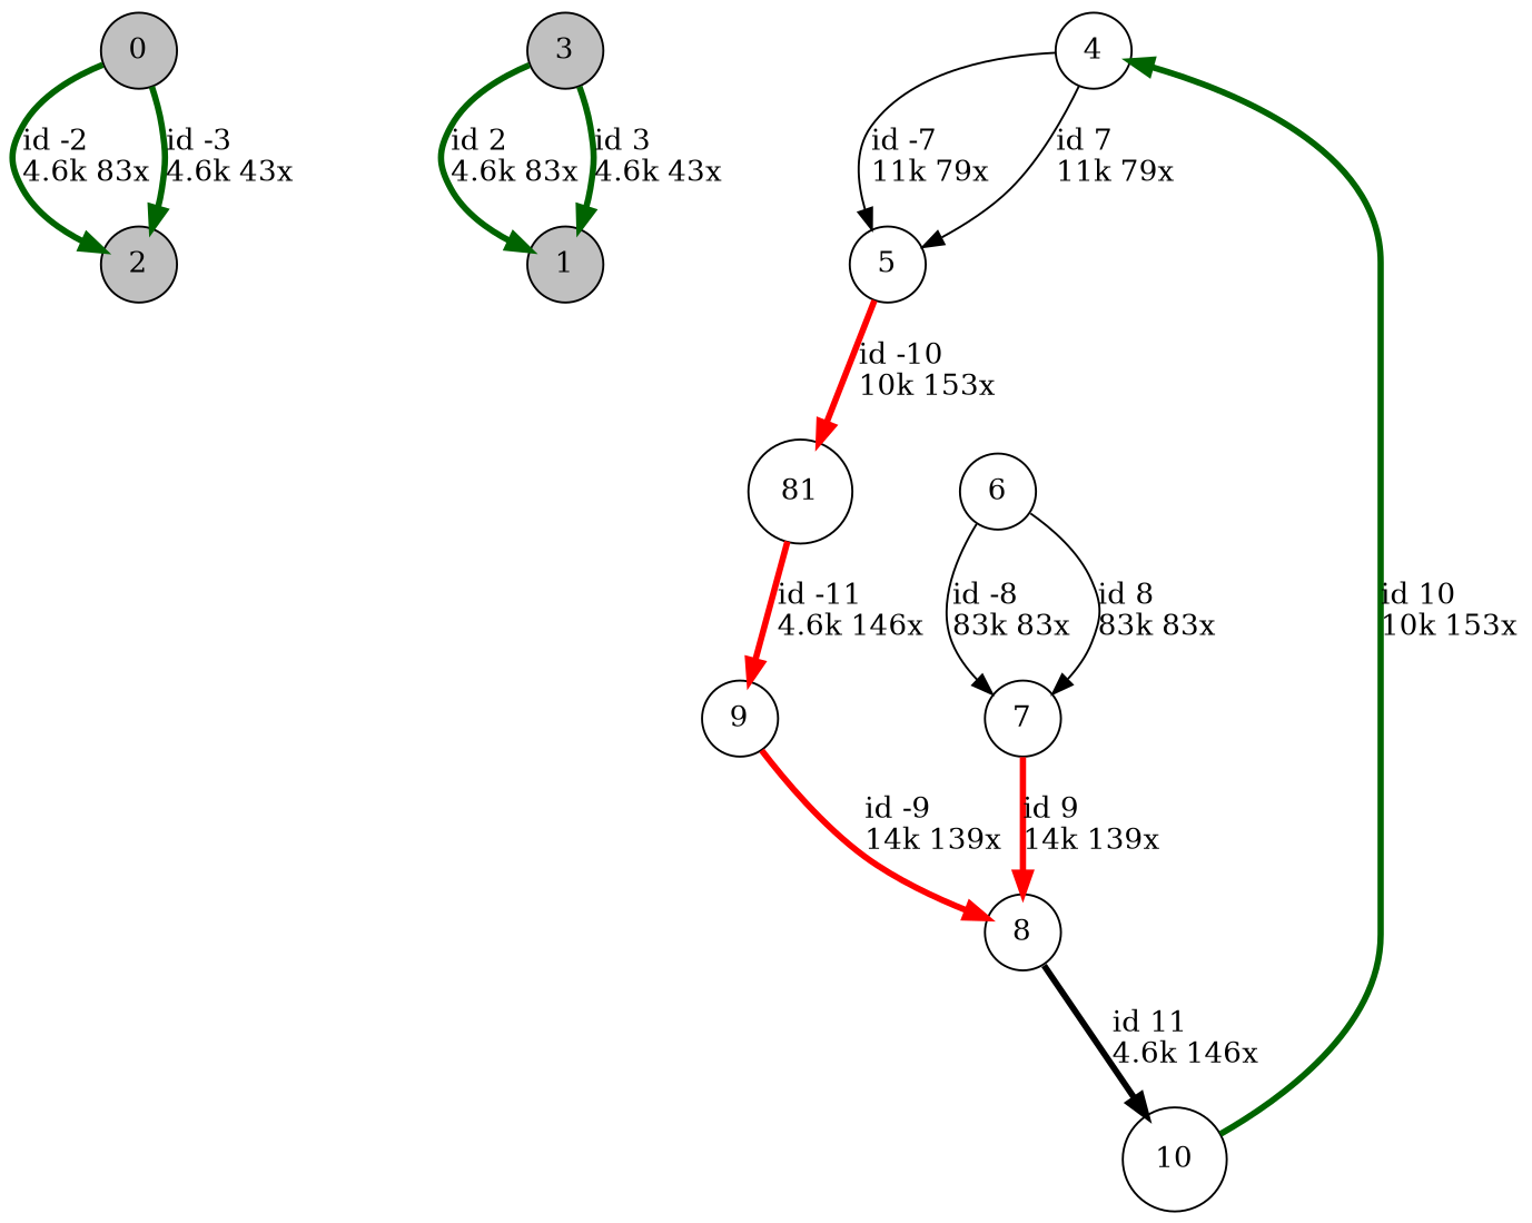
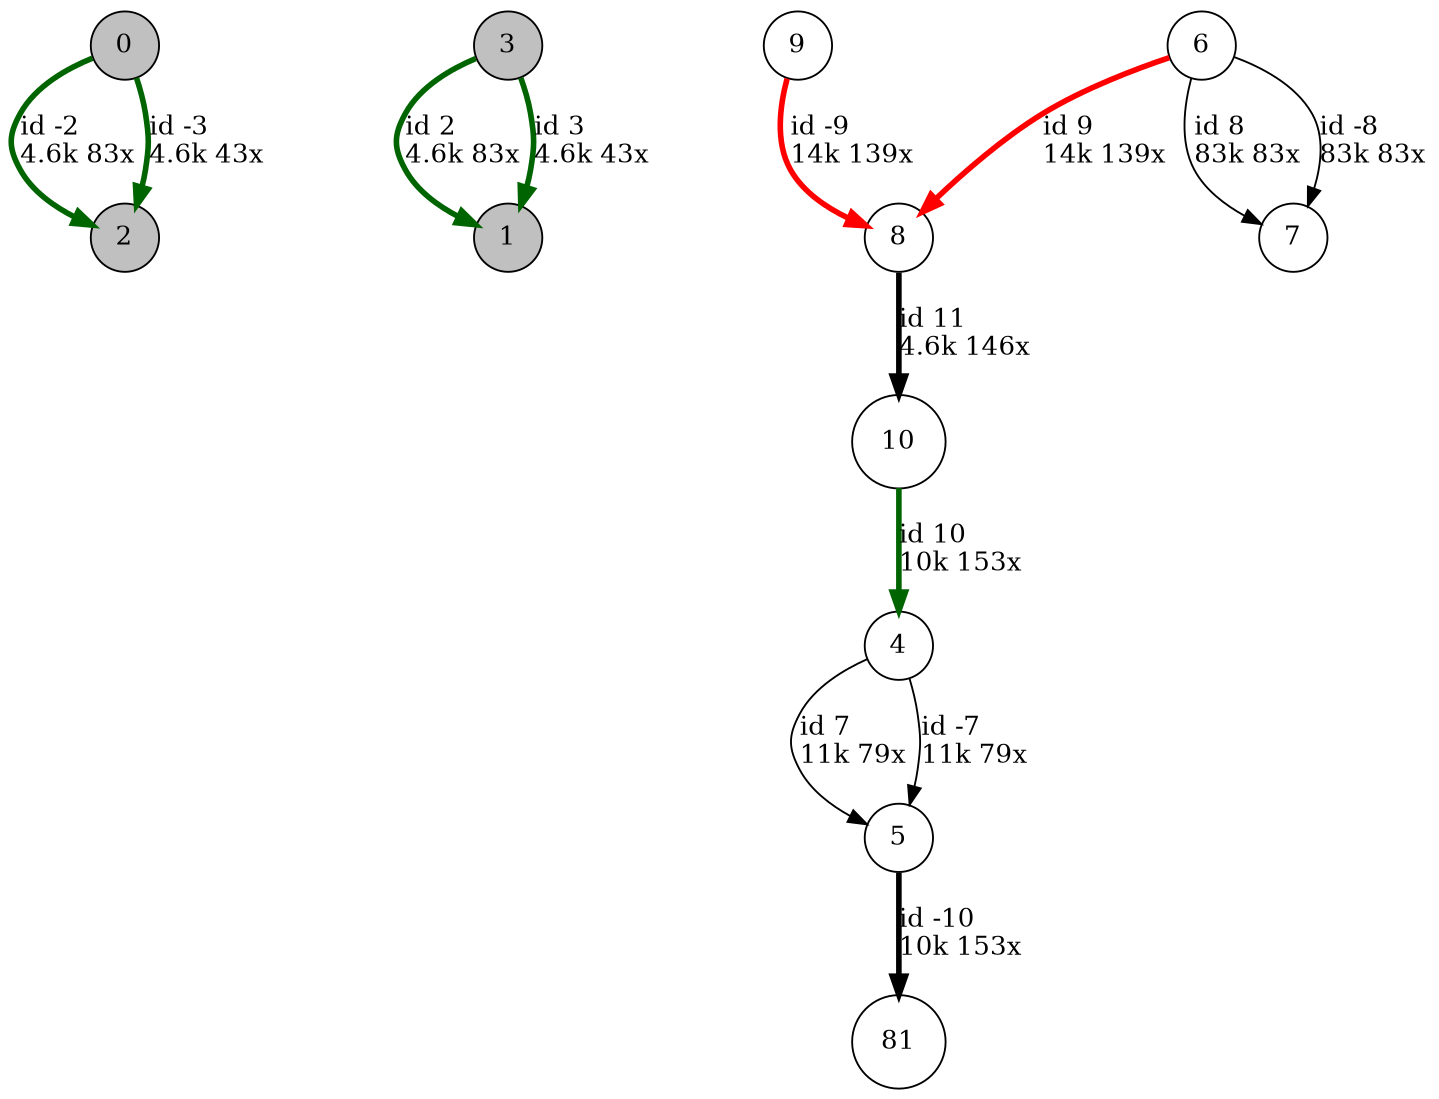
  digraph {
    nodesep=0.5
    node [shape=circle]
    edge [color=darkgreen penwidth=3]
    0 [fillcolor=grey height=0.3 style=filled]
    2 [fillcolor=grey height=0.3 style=filled]
    1 [fillcolor=grey height=0.3 style=filled]
    3 [fillcolor=grey height=0.3 style=filled]
    4 [height=0.3]
    5 [height=0.3]
    n7 [height=0.3 label=81]
    9 [height=0.3]
    6 [height=0.3]
    7 [height=0.3]
    8 [height=0.3]
    10 [height=0.3]
    0 -> 2 [label="id -2\l4.6k 83x"]
    0 -> 2 [label="id -3\l4.6k 43x"]
    3 -> 1 [label="id 2\l4.6k 83x"]
    3 -> 1 [label="id 3\l4.6k 43x"]
    4 -> 5 [color=black label="id 7\l11k 79x" penwidth=""]
    4 -> 5 [color=black label="id -7\l11k 79x" penwidth=""]
-   5 -> n7 [color=red label="id -10\l10k 153x"]
-   n7 -> 9 [color=red label="id -11\l4.6k 146x"]
+   5 -> n7 [color=black label="id -10\l10k 153x"]
    9 -> 8 [color=red label="id -9\l14k 139x"]
    6 -> 7 [color=black label="id 8\l83k 83x" penwidth=""]
    6 -> 7 [color=black label="id -8\l83k 83x" penwidth=""]
-   7 -> 8 [color=red label="id 9\l14k 139x"]
+   6 -> 8 [color=red label="id 9\l14k 139x"]
    8 -> 10 [color=black label="id 11\l4.6k 146x"]
    10 -> 4 [label="id 10\l10k 153x"]
  }
